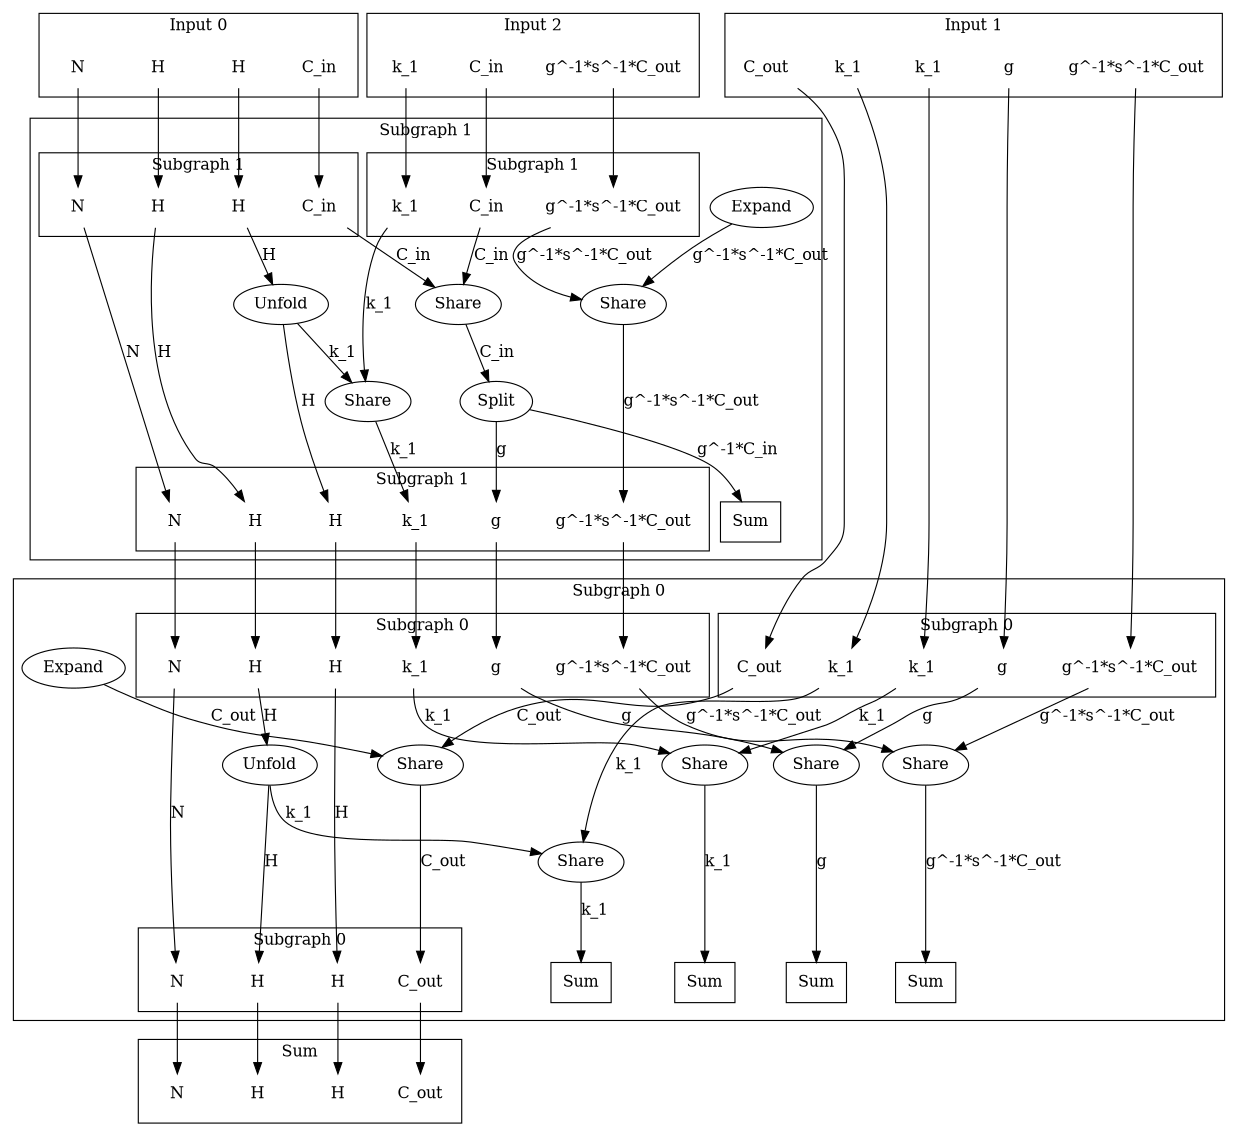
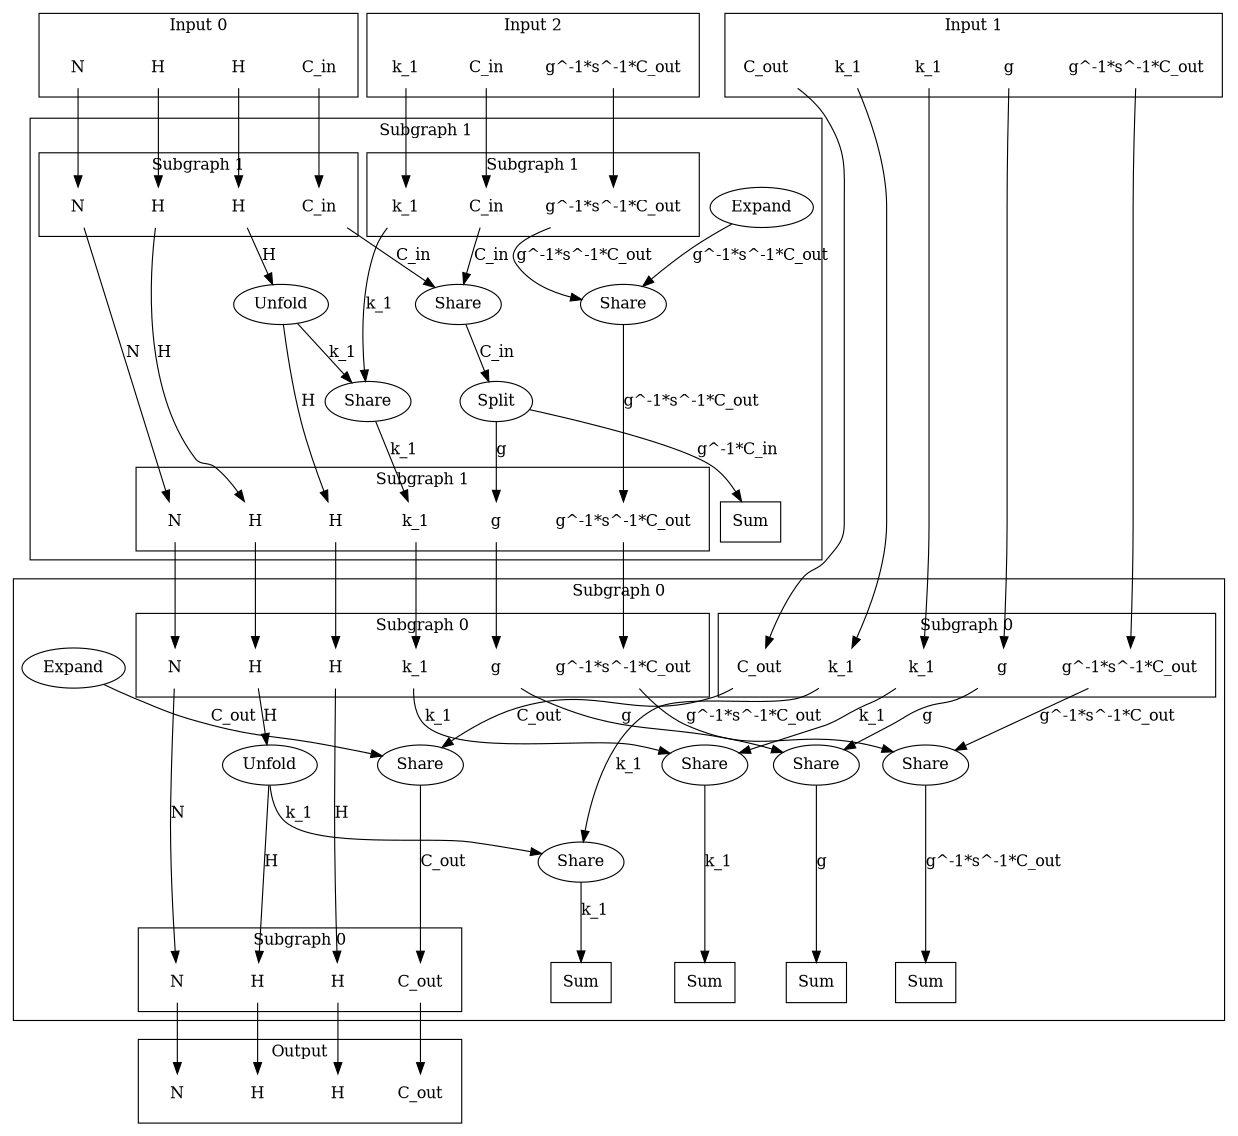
  digraph {
    newrank=true
    node [shape=none]
    n1 [label=N]
    n2 [label=C_in]
    n3 [label=H]
    n4 [label=H]
    n5 [label=C_in]
    n6 [label=k_1]
    n7 [label="g^-1*s^-1*C_out"]
    n8 [label=C_out]
    n9 [label=g]
    n10 [label=k_1]
    n11 [label=k_1]
    n12 [label="g^-1*s^-1*C_out"]
    n13 [label=Sum shape=box]
    n14 [label=Sum shape=box]
    n15 [label=Sum shape=box]
    n16 [label=Sum shape=box]
    n17 [label=N]
    n18 [label=C_out]
    n19 [label=H]
    n20 [label=H]
    n21 [label=N]
    n22 [label=g]
    n23 [label=H]
    n24 [label=H]
    n25 [label=k_1]
    n26 [label="g^-1*s^-1*C_out"]
    n27 [label=C_out]
    n28 [label=g]
    n29 [label=k_1]
    n30 [label=k_1]
    n31 [label="g^-1*s^-1*C_out"]
    n32 [label=Share shape=""]
    n33 [label=Unfold shape=""]
    n34 [label=Share shape=""]
    n35 [label=Share shape=""]
    n36 [label=Share shape=""]
    n37 [label=Share shape=""]
    n38 [label=Expand shape=""]
    n39 [label=Sum shape=box]
    n40 [label=N]
    n41 [label=g]
    n42 [label=H]
    n43 [label=H]
    n44 [label=k_1]
    n45 [label="g^-1*s^-1*C_out"]
    n46 [label=N]
    n47 [label=C_in]
    n48 [label=H]
    n49 [label=H]
    n50 [label=C_in]
    n51 [label=k_1]
    n52 [label="g^-1*s^-1*C_out"]
    n53 [label=Share shape=""]
    n54 [label=Unfold shape=""]
    n55 [label=Share shape=""]
    n56 [label=Share shape=""]
    n57 [label=Split shape=""]
    n58 [label=Expand shape=""]
    n59 [label=N]
    n60 [label=C_out]
    n61 [label=H]
    n62 [label=H]
    subgraph sub_1 {
      rank=same
      n1
      n2
      n3
      n4
      n5
      n6
      n7
      n8
      n9
      n10
      n11
      n12
    }
    subgraph cluster_2 {
      label="Subgraph 0"
      n32
      n33
      n34
      n35
      n36
      n37
      n38
      subgraph sub_3 {
        label="Subgraph 0"
        rank=same
        n13
        n14
        n15
        n16
        n17
        n18
        n19
        n20
      }
      subgraph sub_4 {
        label="Subgraph 0"
        rank=same
        n21
        n22
        n23
        n24
        n25
        n26
        n27
        n28
        n29
        n30
        n31
      }
      subgraph cluster_5 {
        n17
        n18
        n19
        n20
      }
      subgraph cluster_6 {
        n21
        n22
        n23
        n24
        n25
        n26
      }
      subgraph cluster_7 {
        n27
        n28
        n29
        n30
        n31
      }
    }
    subgraph cluster_8 {
      label="Subgraph 1"
      n53
      n54
      n55
      n56
      n57
      n58
      subgraph sub_9 {
        label="Subgraph 1"
        rank=same
        n39
        n40
        n41
        n42
        n43
        n44
        n45
      }
      subgraph sub_10 {
        label="Subgraph 1"
        rank=same
        n46
        n47
        n48
        n49
        n50
        n51
        n52
      }
      subgraph cluster_11 {
        n40
        n41
        n42
        n43
        n44
        n45
      }
      subgraph cluster_12 {
        n46
        n47
        n48
        n49
      }
      subgraph cluster_13 {
        n50
        n51
        n52
      }
    }
    subgraph cluster_14 {
      label="Input 0"
      n1
      n2
      n3
      n4
    }
    subgraph cluster_15 {
      label="Input 2"
      n5
      n6
      n7
    }
    subgraph cluster_16 {
      label="Input 1"
      n8
      n9
      n10
      n11
      n12
    }
    subgraph cluster_17 {
-     label=Sum
+     label=Output
      n59
      n60
      n61
      n62
    }
    n1 -> n46
    n2 -> n47
    n3 -> n48
    n4 -> n49
    n5 -> n50
    n6 -> n51
    n7 -> n52
    n8 -> n27
    n9 -> n28
    n10 -> n29
    n11 -> n30
    n12 -> n31
    n17 -> n59
    n18 -> n60
    n19 -> n61
    n20 -> n62
    n21 -> n17 [label=N]
    n22 -> n32 [label=g]
    n23 -> n33 [label=H]
    n24 -> n20 [label=H]
    n25 -> n34 [label=k_1]
    n26 -> n35 [label="g^-1*s^-1*C_out"]
    n27 -> n36 [label=C_out]
    n28 -> n32 [label=g]
    n29 -> n37 [label=k_1]
    n30 -> n34 [label=k_1]
    n31 -> n35 [label="g^-1*s^-1*C_out"]
    n32 -> n13 [label=g]
    n33 -> n19 [label=H]
    n33 -> n37 [label=k_1]
    n34 -> n15 [label=k_1]
    n35 -> n16 [label="g^-1*s^-1*C_out"]
    n36 -> n18 [label=C_out]
    n37 -> n14 [label=k_1]
    n38 -> n36 [label=C_out]
    n40 -> n21
    n41 -> n22
    n42 -> n23
    n43 -> n24
    n44 -> n25
    n45 -> n26
    n46 -> n40 [label=N]
    n47 -> n53 [label=C_in]
    n48 -> n42 [label=H]
    n49 -> n54 [label=H]
    n50 -> n53 [label=C_in]
    n51 -> n55 [label=k_1]
    n52 -> n56 [label="g^-1*s^-1*C_out"]
    n53 -> n57 [label=C_in]
    n54 -> n43 [label=H]
    n54 -> n55 [label=k_1]
    n55 -> n44 [label=k_1]
    n56 -> n45 [label="g^-1*s^-1*C_out"]
    n57 -> n39 [label="g^-1*C_in"]
    n57 -> n41 [label=g]
    n58 -> n56 [label="g^-1*s^-1*C_out"]
  }
